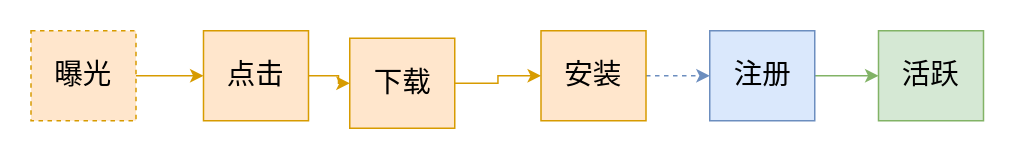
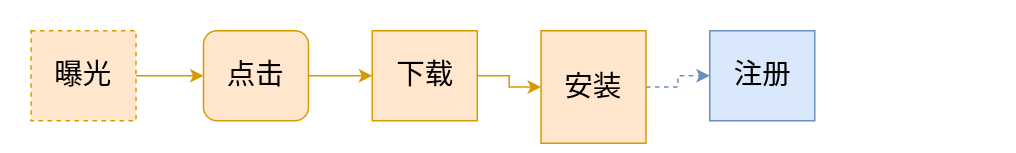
  <mxCell id="0" />
  <mxCell id="1" parent="0" />
  <mxCell id="2" style="edgeStyle=orthogonalEdgeStyle;rounded=0;orthogonalLoop=1;jettySize=auto;html=1;entryX=0;entryY=0.5;entryDx=0;entryDy=0;fontSize=19;fillColor=#ffe6cc;strokeColor=#d79b00;" edge="1" parent="1" source="3" target="5"><mxGeometry relative="1" as="geometry" /></mxCell>
  <mxCell id="3" value="曝光" style="rounded=0;whiteSpace=wrap;html=1;fontSize=19;fillColor=#ffe6cc;strokeColor=#d79b00;dashed=1;" vertex="1" parent="1"><mxGeometry x="20" y="20" width="70" height="60" as="geometry" /></mxCell>
  <mxCell id="4" style="edgeStyle=orthogonalEdgeStyle;rounded=0;orthogonalLoop=1;jettySize=auto;html=1;entryX=0;entryY=0.5;entryDx=0;entryDy=0;fontSize=19;fillColor=#ffe6cc;strokeColor=#d79b00;" edge="1" parent="1" source="5" target="7"><mxGeometry relative="1" as="geometry" /></mxCell>
- <mxCell id="5" value="点击" style="rounded=0;whiteSpace=wrap;html=1;fontSize=19;fillColor=#ffe6cc;strokeColor=#d79b00;" vertex="1" parent="1"><mxGeometry x="135" y="20" width="70" height="60" as="geometry" /></mxCell>
+ <mxCell id="5" value="点击" style="whiteSpace=wrap;html=1;fontSize=19;fillColor=#ffe6cc;strokeColor=#d79b00;rounded=1;" vertex="1" parent="1"><mxGeometry x="135" y="20" width="70" height="60" as="geometry" /></mxCell>
  <mxCell id="6" style="edgeStyle=orthogonalEdgeStyle;rounded=0;orthogonalLoop=1;jettySize=auto;html=1;entryX=0;entryY=0.5;entryDx=0;entryDy=0;fontSize=19;fillColor=#ffe6cc;strokeColor=#d79b00;" edge="1" parent="1" source="7" target="9"><mxGeometry relative="1" as="geometry" /></mxCell>
- <mxCell id="7" value="下载" style="rounded=0;whiteSpace=wrap;html=1;fontSize=19;fillColor=#ffe6cc;strokeColor=#d79b00;" vertex="1" parent="1"><mxGeometry x="232.5" y="25" width="70" height="60" as="geometry" /></mxCell>
+ <mxCell id="7" value="下载" style="rounded=0;whiteSpace=wrap;html=1;fontSize=19;fillColor=#ffe6cc;strokeColor=#d79b00;" vertex="1" parent="1"><mxGeometry x="247.5" y="20" width="70" height="60" as="geometry" /></mxCell>
  <mxCell id="8" style="edgeStyle=orthogonalEdgeStyle;rounded=0;orthogonalLoop=1;jettySize=auto;html=1;entryX=0;entryY=0.5;entryDx=0;entryDy=0;fontSize=19;fillColor=#dae8fc;strokeColor=#6c8ebf;dashed=1;" edge="1" parent="1" source="9" target="11"><mxGeometry relative="1" as="geometry" /></mxCell>
- <mxCell id="9" value="安装" style="rounded=0;whiteSpace=wrap;html=1;fontSize=19;fillColor=#ffe6cc;strokeColor=#d79b00;" vertex="1" parent="1"><mxGeometry x="360" y="20" width="70" height="60" as="geometry" /></mxCell>
- <mxCell id="10" style="edgeStyle=orthogonalEdgeStyle;rounded=0;orthogonalLoop=1;jettySize=auto;html=1;exitX=1;exitY=0.5;exitDx=0;exitDy=0;entryX=0;entryY=0.5;entryDx=0;entryDy=0;fontSize=19;fillColor=#d5e8d4;strokeColor=#82b366;" edge="1" parent="1" source="11" target="12"><mxGeometry relative="1" as="geometry" /></mxCell>
+ <mxCell id="9" value="安装" style="rounded=0;whiteSpace=wrap;html=1;fontSize=19;fillColor=#ffe6cc;strokeColor=#d79b00;" vertex="1" parent="1"><mxGeometry x="360" y="20" width="70" height="75" as="geometry" /></mxCell>
  <mxCell id="11" value="注册" style="rounded=0;whiteSpace=wrap;html=1;fontSize=19;fillColor=#dae8fc;strokeColor=#6c8ebf;" vertex="1" parent="1"><mxGeometry x="472.5" y="20" width="70" height="60" as="geometry" /></mxCell>
- <mxCell id="12" value="活跃" style="rounded=0;whiteSpace=wrap;html=1;fontSize=19;fillColor=#d5e8d4;strokeColor=#82b366;" vertex="1" parent="1"><mxGeometry x="585" y="20" width="70" height="60" as="geometry" /></mxCell>
